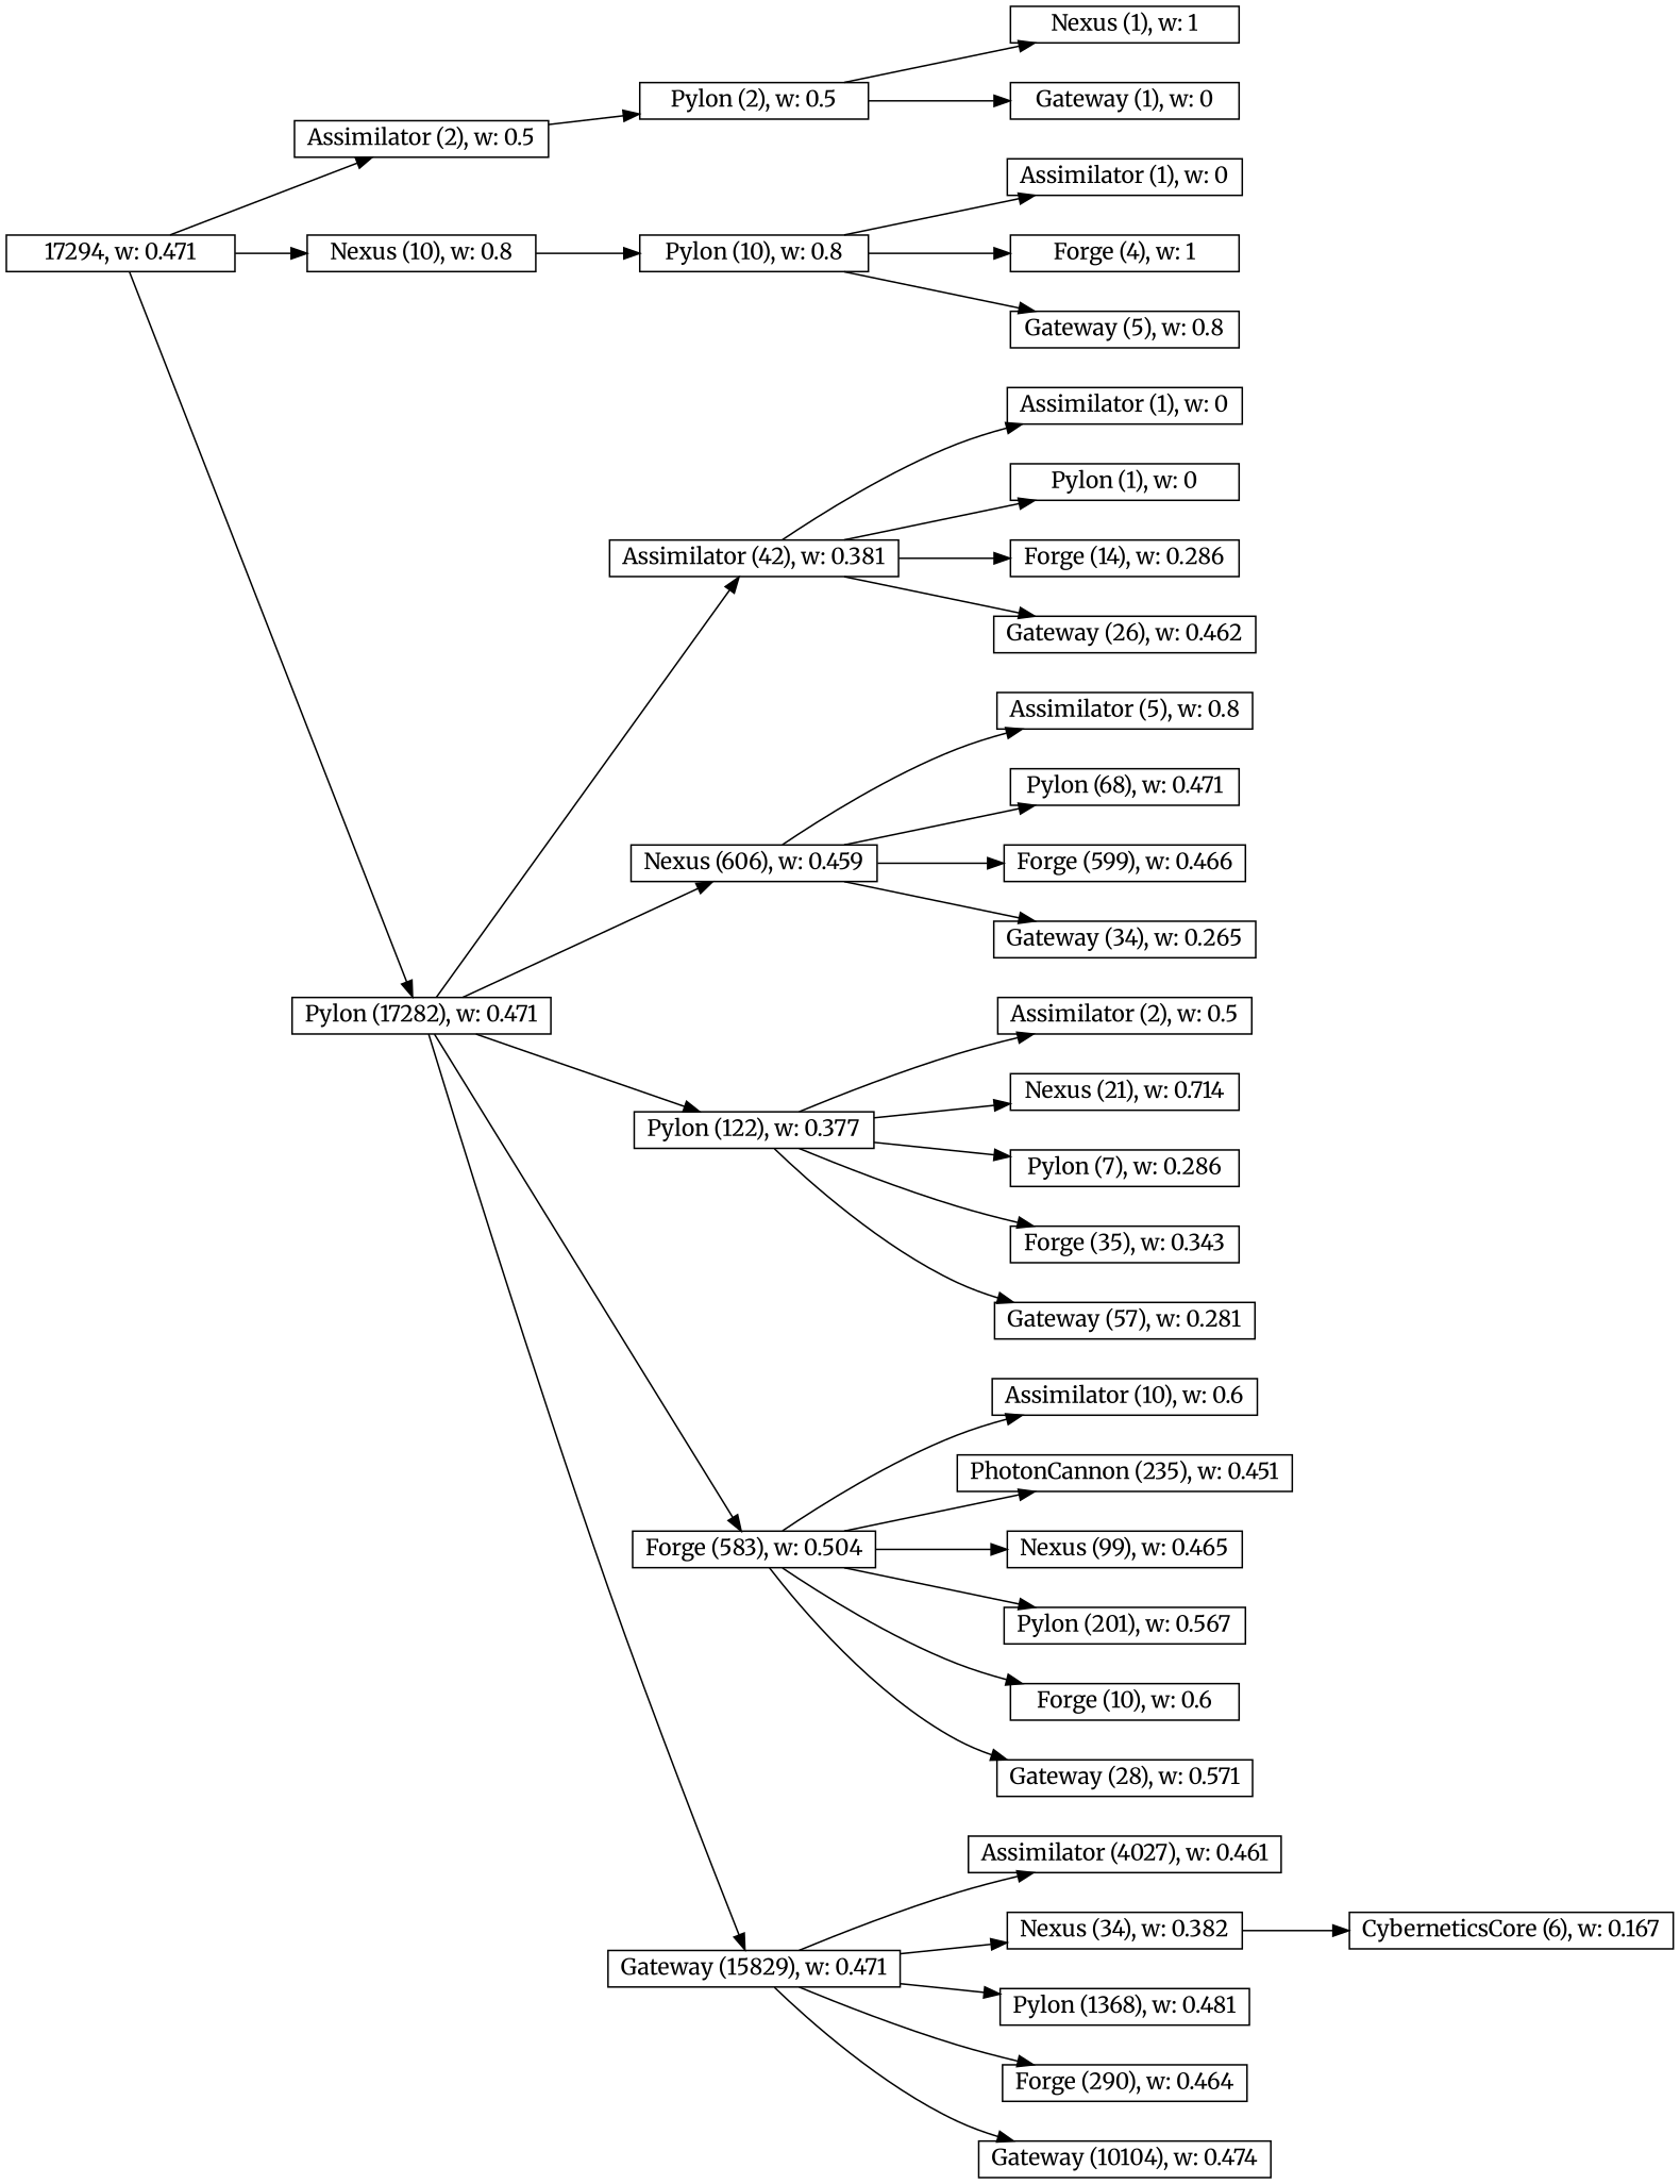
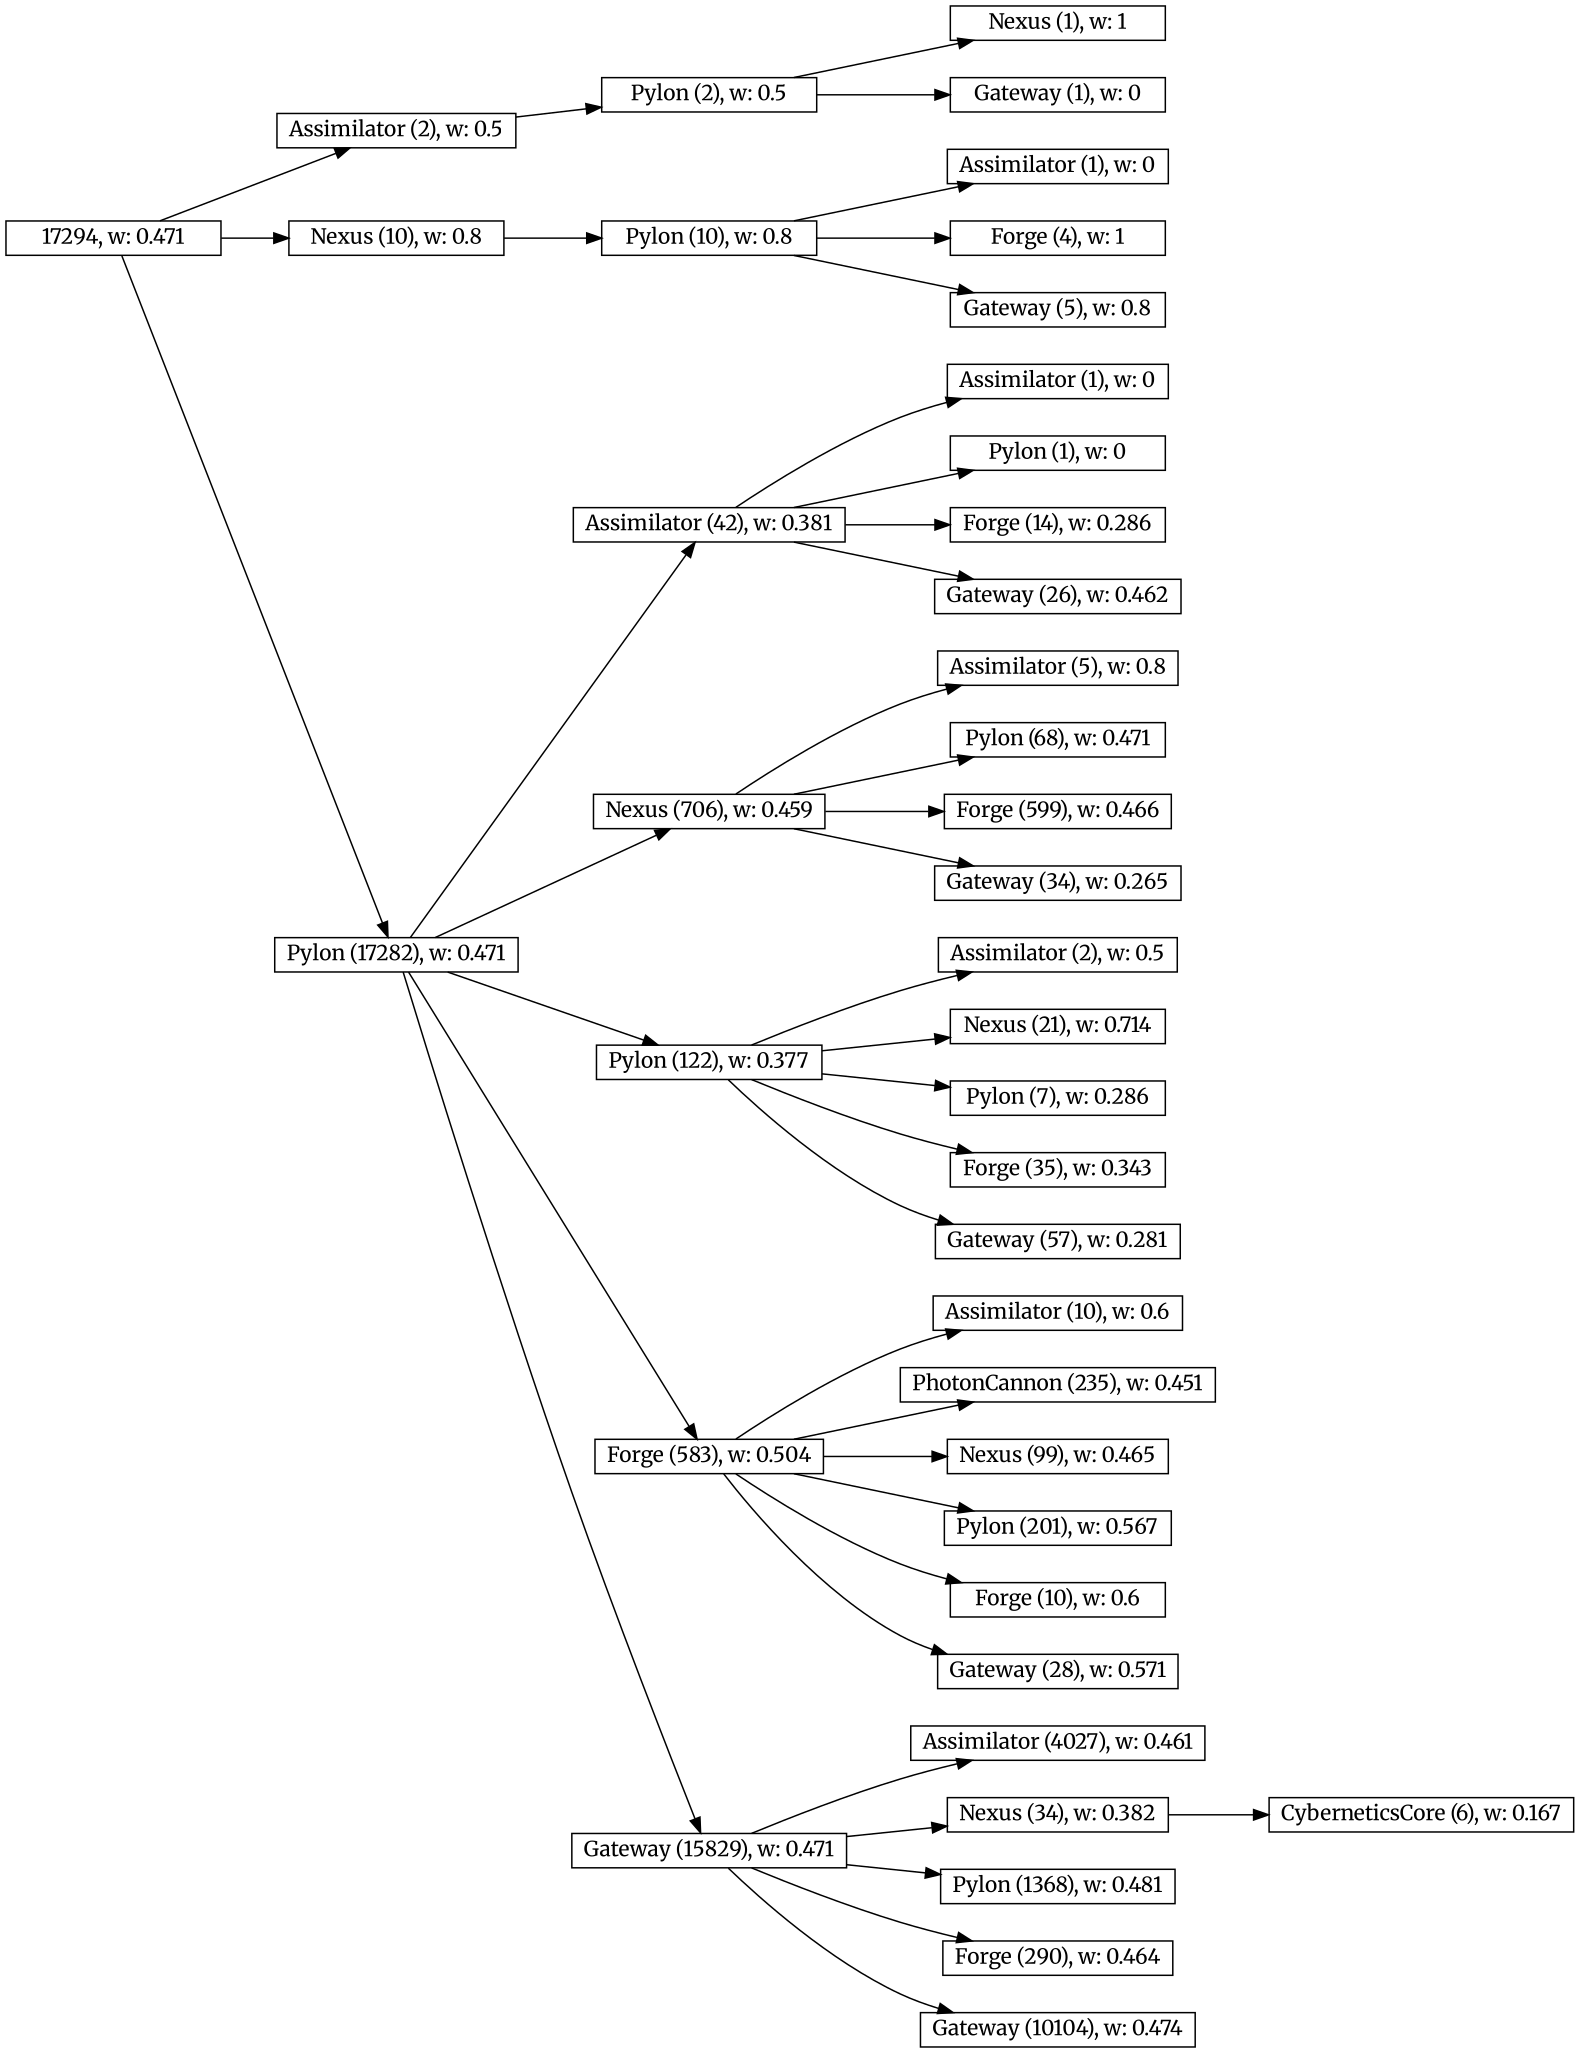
  digraph {
    fixedsize=true
    fontname=Merriweather
    nodesep=0.35
    rankdir=LR
    node [concentrate=true fillcolor="#888888" fontname=Merriweather shape=box stype="rounded,filled"]
    edge [fontname=Merriweather]
    n1 [height=0 label="17294, w: 0.471" width=2]
    n2 [height=0 label="Assimilator (2), w: 0.5" width=2]
    n3 [height=0 label="Nexus (10), w: 0.8" width=2]
    n4 [height=0 label="Pylon (17282), w: 0.471" width=2]
    n5 [height=0 label="Pylon (2), w: 0.5" width=2]
    n6 [height=0 label="Pylon (10), w: 0.8" width=2]
    n7 [height=0 label="Assimilator (42), w: 0.381" width=2]
-   n8 [height=0 label="Nexus (606), w: 0.459" width=2]
+   n8 [height=0 label="Nexus (706), w: 0.459" width=2]
    n9 [height=0 label="Pylon (122), w: 0.377" width=2]
    n10 [height=0 label="Forge (583), w: 0.504" width=2]
    n11 [height=0 label="Gateway (15829), w: 0.471" width=2]
    n12 [height=0 label="Nexus (1), w: 1" width=2]
    n13 [height=0 label="Gateway (1), w: 0" width=2]
    n14 [height=0 label="Assimilator (1), w: 0" width=2]
    n15 [height=0 label="Forge (4), w: 1" width=2]
    n16 [height=0 label="Gateway (5), w: 0.8" width=2]
    n17 [height=0 label="Assimilator (1), w: 0" width=2]
    n18 [height=0 label="Pylon (1), w: 0" width=2]
    n19 [height=0 label="Forge (14), w: 0.286" width=2]
    n20 [height=0 label="Gateway (26), w: 0.462" width=2]
    n21 [height=0 label="Assimilator (5), w: 0.8" width=2]
    n22 [height=0 label="Pylon (68), w: 0.471" width=2]
    n23 [height=0 label="Forge (599), w: 0.466" width=2]
    n24 [height=0 label="Gateway (34), w: 0.265" width=2]
    n25 [height=0 label="Assimilator (2), w: 0.5" width=2]
    n26 [height=0 label="Nexus (21), w: 0.714" width=2]
    n27 [height=0 label="Pylon (7), w: 0.286" width=2]
    n28 [height=0 label="Forge (35), w: 0.343" width=2]
    n29 [height=0 label="Gateway (57), w: 0.281" width=2]
    n30 [height=0 label="Assimilator (10), w: 0.6" width=2]
    n31 [height=0 label="PhotonCannon (235), w: 0.451" width=2]
    n32 [height=0 label="Nexus (99), w: 0.465" width=2]
    n33 [height=0 label="Pylon (201), w: 0.567" width=2]
    n34 [height=0 label="Forge (10), w: 0.6" width=2]
    n35 [height=0 label="Gateway (28), w: 0.571" width=2]
    n36 [height=0 label="Assimilator (4027), w: 0.461" width=2]
    n37 [height=0 label="Nexus (34), w: 0.382" width=2]
    n38 [height=0 label="Pylon (1368), w: 0.481" width=2]
    n39 [height=0 label="Forge (290), w: 0.464" width=2]
    n40 [height=0 label="Gateway (10104), w: 0.474" width=2]
    n41 [height=0 label="CyberneticsCore (6), w: 0.167" width=2]
    n1 -> n2
    n1 -> n3
    n1 -> n4
    n2 -> n5
    n3 -> n6
    n4 -> n7
    n4 -> n8
    n4 -> n9
    n4 -> n10
    n4 -> n11
    n5 -> n12
    n5 -> n13
    n6 -> n14
    n6 -> n15
    n6 -> n16
    n7 -> n17
    n7 -> n18
    n7 -> n19
    n7 -> n20
    n8 -> n21
    n8 -> n22
    n8 -> n23
    n8 -> n24
    n9 -> n25
    n9 -> n26
    n9 -> n27
    n9 -> n28
    n9 -> n29
    n10 -> n30
    n10 -> n31
    n10 -> n32
    n10 -> n33
    n10 -> n34
    n10 -> n35
    n11 -> n36
    n11 -> n37
    n11 -> n38
    n11 -> n39
    n11 -> n40
    n37 -> n41
  }
